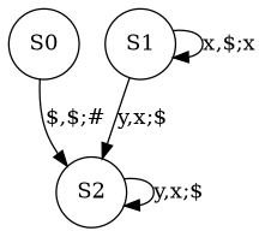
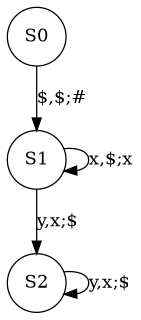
  digraph {
    rankdir=TB
    node [fillcolor=white shape=circle style=filled]
    edge [arrowhead=normal]
    n1 [label=S0]
    n2 [label=S1]
    n3 [label=S2]
-   n1 -> n3 [label="$,$;#"]
+   n1 -> n2 [label="$,$;#"]
    n2 -> n2 [label="x,$;x"]
    n2 -> n3 [label="y,x;$"]
    n3 -> n3 [label="y,x;$"]
  }
